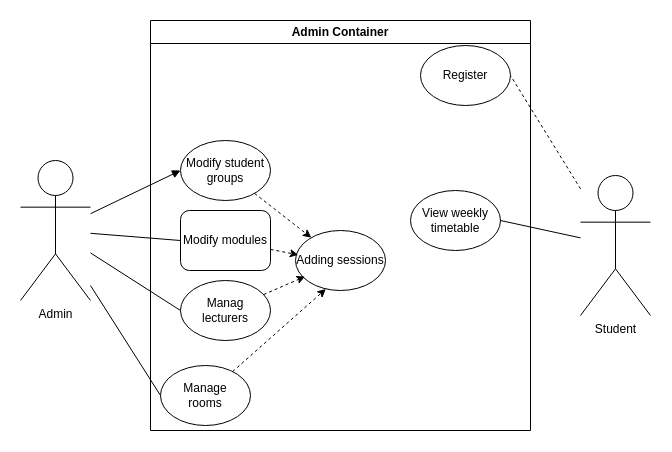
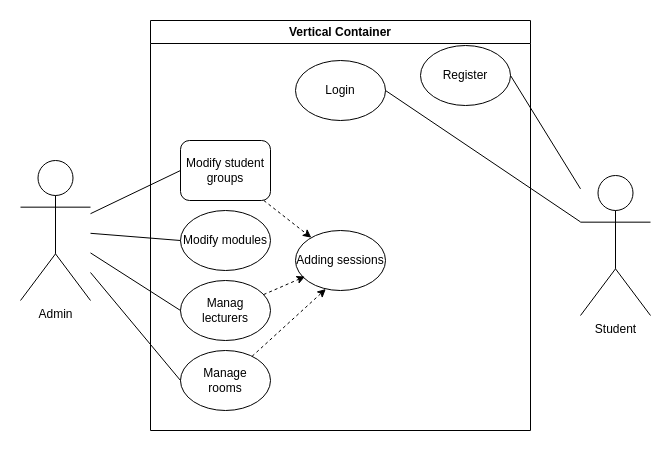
  <mxCell id="0" />
  <mxCell id="1" parent="0" />
- <mxCell id="2" value="Admin Container" style="swimlane;whiteSpace=wrap;html=1;" vertex="1" parent="1"><mxGeometry x="150" y="20" width="380" height="410" as="geometry" /></mxCell>
- <mxCell id="3" value="View weekly timetable" style="ellipse;whiteSpace=wrap;html=1;" vertex="1" parent="2"><mxGeometry x="260" y="170" width="90" height="60" as="geometry" /></mxCell>
+ <mxCell id="2" value="Vertical Container" style="swimlane;whiteSpace=wrap;html=1;" vertex="1" parent="1"><mxGeometry x="150" y="20" width="380" height="410" as="geometry" /></mxCell>
  <mxCell id="4" value="Adding sessions" style="ellipse;whiteSpace=wrap;html=1;" vertex="1" parent="2"><mxGeometry x="145" y="210" width="90" height="60" as="geometry" /></mxCell>
  <mxCell id="5" value="Manag&lt;div&gt;&lt;span style=&quot;background-color: transparent; color: light-dark(rgb(0, 0, 0), rgb(255, 255, 255));&quot;&gt;lecturers&lt;/span&gt;&lt;/div&gt;" style="ellipse;whiteSpace=wrap;html=1;" vertex="1" parent="2"><mxGeometry x="30" y="260" width="90" height="60" as="geometry" /></mxCell>
  <mxCell id="6" style="rounded=0;orthogonalLoop=1;jettySize=auto;html=1;dashed=1;" edge="1" parent="2" source="7" target="4"><mxGeometry relative="1" as="geometry" /></mxCell>
- <mxCell id="7" value="Modify student groups" style="ellipse;whiteSpace=wrap;html=1;" vertex="1" parent="2"><mxGeometry x="30" y="120" width="90" height="60" as="geometry" /></mxCell>
- <mxCell id="8" value="Modify modules" style="whiteSpace=wrap;html=1;rounded=1;" vertex="1" parent="2"><mxGeometry x="30" y="190" width="90" height="60" as="geometry" /></mxCell>
+ <mxCell id="7" value="Modify student groups" style="whiteSpace=wrap;html=1;rounded=1;" vertex="1" parent="2"><mxGeometry x="30" y="120" width="90" height="60" as="geometry" /></mxCell>
+ <mxCell id="8" value="Modify modules" style="ellipse;whiteSpace=wrap;html=1;" vertex="1" parent="2"><mxGeometry x="30" y="190" width="90" height="60" as="geometry" /></mxCell>
+ <mxCell id="9" value="Login" style="ellipse;whiteSpace=wrap;html=1;" vertex="1" parent="2"><mxGeometry x="145" y="40" width="90" height="60" as="geometry" /></mxCell>
  <mxCell id="10" value="Register" style="ellipse;whiteSpace=wrap;html=1;" vertex="1" parent="2"><mxGeometry x="270" y="25" width="90" height="60" as="geometry" /></mxCell>
- <mxCell id="11" value="Manage&lt;div&gt;rooms&lt;/div&gt;" style="ellipse;whiteSpace=wrap;html=1;" vertex="1" parent="2"><mxGeometry x="10" y="345" width="90" height="60" as="geometry" /></mxCell>
- <mxCell id="12" style="rounded=0;orthogonalLoop=1;jettySize=auto;html=1;entryX=0.031;entryY=0.406;entryDx=0;entryDy=0;entryPerimeter=0;dashed=1;" edge="1" parent="2" source="8" target="4"><mxGeometry relative="1" as="geometry" /></mxCell>
+ <mxCell id="11" value="Manage&lt;div&gt;rooms&lt;/div&gt;" style="ellipse;whiteSpace=wrap;html=1;" vertex="1" parent="2"><mxGeometry x="30" y="330" width="90" height="60" as="geometry" /></mxCell>
  <mxCell id="13" style="rounded=0;orthogonalLoop=1;jettySize=auto;html=1;entryX=0.106;entryY=0.767;entryDx=0;entryDy=0;entryPerimeter=0;dashed=1;" edge="1" parent="2" source="5" target="4"><mxGeometry relative="1" as="geometry" /></mxCell>
  <mxCell id="14" style="rounded=0;orthogonalLoop=1;jettySize=auto;html=1;entryX=0.337;entryY=0.975;entryDx=0;entryDy=0;entryPerimeter=0;dashed=1;" edge="1" parent="2" source="11" target="4"><mxGeometry relative="1" as="geometry" /></mxCell>
- <mxCell id="15" style="rounded=0;orthogonalLoop=1;jettySize=auto;html=1;entryX=0;entryY=0.5;entryDx=0;entryDy=0;endArrow=block;startFill=0;" edge="1" parent="1" source="19" target="7"><mxGeometry relative="1" as="geometry" /></mxCell>
+ <mxCell id="15" style="rounded=0;orthogonalLoop=1;jettySize=auto;html=1;entryX=0;entryY=0.5;entryDx=0;entryDy=0;endArrow=none;startFill=0;" edge="1" parent="1" source="19" target="7"><mxGeometry relative="1" as="geometry" /></mxCell>
  <mxCell id="16" style="rounded=0;orthogonalLoop=1;jettySize=auto;html=1;entryX=0;entryY=0.5;entryDx=0;entryDy=0;endArrow=none;startFill=0;" edge="1" parent="1" source="19" target="8"><mxGeometry relative="1" as="geometry" /></mxCell>
  <mxCell id="17" style="rounded=0;orthogonalLoop=1;jettySize=auto;html=1;entryX=0;entryY=0.5;entryDx=0;entryDy=0;endArrow=none;startFill=0;" edge="1" parent="1" source="19" target="5"><mxGeometry relative="1" as="geometry" /></mxCell>
  <mxCell id="18" style="rounded=0;orthogonalLoop=1;jettySize=auto;html=1;entryX=0;entryY=0.5;entryDx=0;entryDy=0;endArrow=none;startFill=0;" edge="1" parent="1" source="19" target="11"><mxGeometry relative="1" as="geometry" /></mxCell>
  <mxCell id="19" value="Admin" style="shape=umlActor;verticalLabelPosition=bottom;verticalAlign=top;html=1;outlineConnect=0;" vertex="1" parent="1"><mxGeometry x="20" y="160" width="70" height="140" as="geometry" /></mxCell>
- <mxCell id="21" style="rounded=0;orthogonalLoop=1;jettySize=auto;html=1;entryX=1;entryY=0.5;entryDx=0;entryDy=0;endArrow=none;startFill=0;dashed=1;" edge="1" parent="1" source="23" target="10"><mxGeometry relative="1" as="geometry" /></mxCell>
- <mxCell id="22" style="rounded=0;orthogonalLoop=1;jettySize=auto;html=1;entryX=1;entryY=0.5;entryDx=0;entryDy=0;endArrow=none;startFill=0;" edge="1" parent="1" source="23" target="3"><mxGeometry relative="1" as="geometry" /></mxCell>
+ <mxCell id="20" style="rounded=0;orthogonalLoop=1;jettySize=auto;html=1;entryX=1;entryY=0.5;entryDx=0;entryDy=0;endArrow=none;startFill=0;" edge="1" parent="1" source="23" target="9"><mxGeometry relative="1" as="geometry" /></mxCell>
+ <mxCell id="21" style="rounded=0;orthogonalLoop=1;jettySize=auto;html=1;entryX=1;entryY=0.5;entryDx=0;entryDy=0;endArrow=none;startFill=0;" edge="1" parent="1" source="23" target="10"><mxGeometry relative="1" as="geometry" /></mxCell>
  <mxCell id="23" value="Student" style="shape=umlActor;verticalLabelPosition=bottom;verticalAlign=top;html=1;outlineConnect=0;" vertex="1" parent="1"><mxGeometry x="580" y="175" width="70" height="140" as="geometry" /></mxCell>
